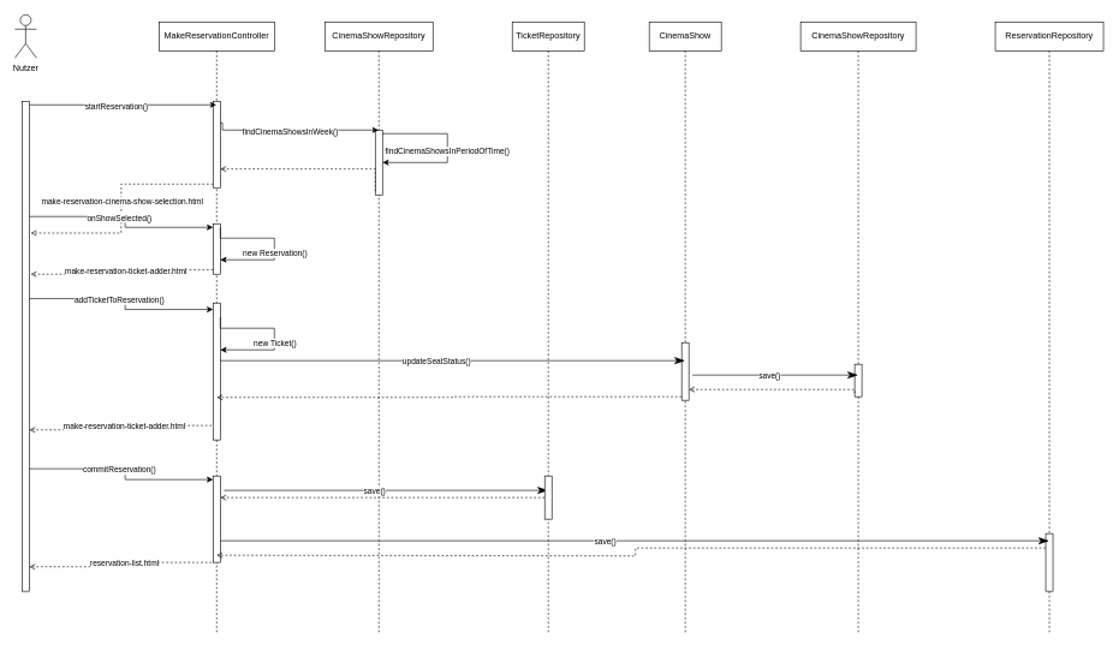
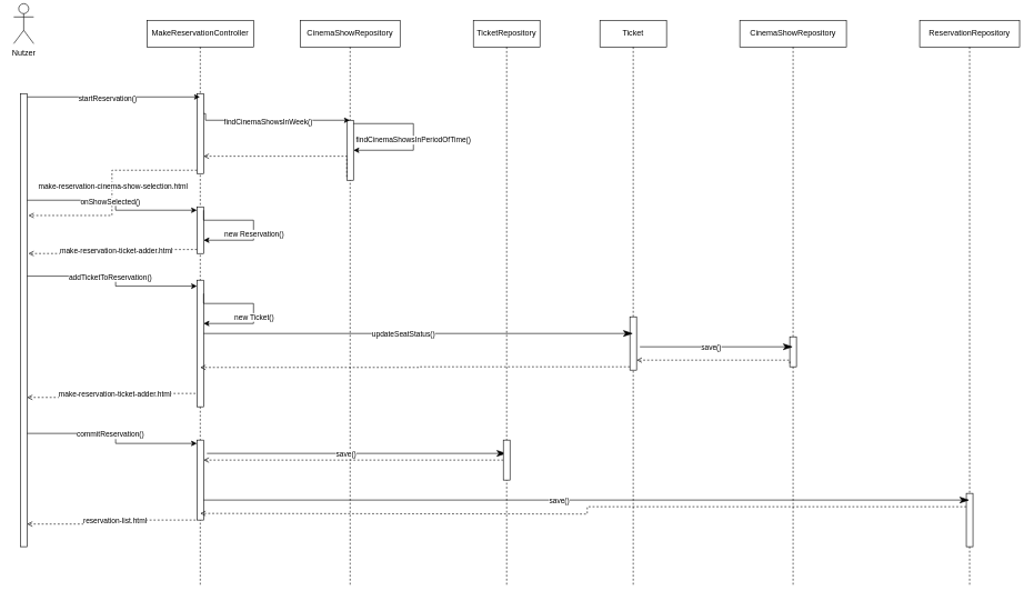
  <mxCell id="0" />
  <mxCell id="1" parent="0" />
- <mxCell id="2" value="Nutzer" style="shape=umlActor;verticalLabelPosition=bottom;verticalAlign=top;html=1;outlineConnect=0;" vertex="1" parent="1"><mxGeometry x="20" y="20" width="30" height="60" as="geometry" /></mxCell>
+ <mxCell id="2" value="Nutzer" style="shape=umlActor;verticalLabelPosition=bottom;verticalAlign=top;html=1;outlineConnect=0;" vertex="1" parent="1"><mxGeometry x="20" y="5" width="30" height="60" as="geometry" /></mxCell>
  <mxCell id="3" value="MakeReservationController" style="shape=umlLifeline;perimeter=lifelinePerimeter;whiteSpace=wrap;html=1;container=1;dropTarget=0;collapsible=0;recursiveResize=0;outlineConnect=0;portConstraint=eastwest;newEdgeStyle={&quot;curved&quot;:0,&quot;rounded&quot;:0};" vertex="1" parent="1"><mxGeometry x="220" y="30" width="160" height="850" as="geometry" /></mxCell>
  <mxCell id="4" value="" style="html=1;points=[[0,0,0,0,5],[0,1,0,0,-5],[1,0,0,0,5],[1,1,0,0,-5]];perimeter=orthogonalPerimeter;outlineConnect=0;targetShapes=umlLifeline;portConstraint=eastwest;newEdgeStyle={&quot;curved&quot;:0,&quot;rounded&quot;:0};" vertex="1" parent="3"><mxGeometry x="75" y="110" width="10" height="120" as="geometry" /></mxCell>
  <mxCell id="5" value="" style="html=1;points=[[0,0,0,0,5],[0,1,0,0,-5],[1,0,0,0,5],[1,1,0,0,-5]];perimeter=orthogonalPerimeter;outlineConnect=0;targetShapes=umlLifeline;portConstraint=eastwest;newEdgeStyle={&quot;curved&quot;:0,&quot;rounded&quot;:0};" vertex="1" parent="3"><mxGeometry x="75" y="280" width="10" height="70" as="geometry" /></mxCell>
  <mxCell id="6" style="edgeStyle=orthogonalEdgeStyle;rounded=0;orthogonalLoop=1;jettySize=auto;html=1;curved=0;exitX=1;exitY=0;exitDx=0;exitDy=5;exitPerimeter=0;" edge="1" parent="3" source="5" target="5"><mxGeometry relative="1" as="geometry"><Array as="points"><mxPoint x="85" y="300" /><mxPoint x="160" y="300" /><mxPoint x="160" y="330" /></Array></mxGeometry></mxCell>
  <mxCell id="7" value="new Reservation()" style="edgeLabel;html=1;align=center;verticalAlign=middle;resizable=0;points=[];" vertex="1" connectable="0" parent="6"><mxGeometry x="0.129" relative="1" as="geometry"><mxPoint as="offset" /></mxGeometry></mxCell>
  <mxCell id="8" value="" style="html=1;points=[[0,0,0,0,5],[0,1,0,0,-5],[1,0,0,0,5],[1,1,0,0,-5]];perimeter=orthogonalPerimeter;outlineConnect=0;targetShapes=umlLifeline;portConstraint=eastwest;newEdgeStyle={&quot;curved&quot;:0,&quot;rounded&quot;:0};" vertex="1" parent="3"><mxGeometry x="75" y="390" width="10" height="190" as="geometry" /></mxCell>
  <mxCell id="9" style="edgeStyle=orthogonalEdgeStyle;rounded=0;orthogonalLoop=1;jettySize=auto;html=1;curved=0;exitX=1;exitY=0;exitDx=0;exitDy=5;exitPerimeter=0;" edge="1" parent="3"><mxGeometry relative="1" as="geometry"><mxPoint x="85" y="410" as="sourcePoint" /><mxPoint x="85" y="455" as="targetPoint" /><Array as="points"><mxPoint x="85" y="425" /><mxPoint x="160" y="425" /><mxPoint x="160" y="455" /></Array></mxGeometry></mxCell>
  <mxCell id="10" value="new Ticket()" style="edgeLabel;html=1;align=center;verticalAlign=middle;resizable=0;points=[];" vertex="1" connectable="0" parent="9"><mxGeometry x="0.129" relative="1" as="geometry"><mxPoint as="offset" /></mxGeometry></mxCell>
  <mxCell id="11" value="" style="html=1;points=[[0,0,0,0,5],[0,1,0,0,-5],[1,0,0,0,5],[1,1,0,0,-5]];perimeter=orthogonalPerimeter;outlineConnect=0;targetShapes=umlLifeline;portConstraint=eastwest;newEdgeStyle={&quot;curved&quot;:0,&quot;rounded&quot;:0};" vertex="1" parent="3"><mxGeometry x="75" y="630" width="10" height="120" as="geometry" /></mxCell>
  <mxCell id="12" style="edgeStyle=orthogonalEdgeStyle;rounded=0;orthogonalLoop=1;jettySize=auto;html=1;curved=0;exitX=1;exitY=0;exitDx=0;exitDy=5;exitPerimeter=0;" edge="1" parent="1" source="14" target="3"><mxGeometry relative="1" as="geometry"><Array as="points"><mxPoint x="170" y="145" /><mxPoint x="170" y="145" /></Array></mxGeometry></mxCell>
  <mxCell id="13" value="startReservation()" style="edgeLabel;html=1;align=center;verticalAlign=middle;resizable=0;points=[];" vertex="1" connectable="0" parent="12"><mxGeometry x="-0.078" y="-1" relative="1" as="geometry"><mxPoint as="offset" /></mxGeometry></mxCell>
  <mxCell id="14" value="" style="html=1;points=[[0,0,0,0,5],[0,1,0,0,-5],[1,0,0,0,5],[1,1,0,0,-5]];perimeter=orthogonalPerimeter;outlineConnect=0;targetShapes=umlLifeline;portConstraint=eastwest;newEdgeStyle={&quot;curved&quot;:0,&quot;rounded&quot;:0};" vertex="1" parent="1"><mxGeometry x="30" y="140" width="10" height="680" as="geometry" /></mxCell>
  <mxCell id="15" value="CinemaShowRepository" style="shape=umlLifeline;perimeter=lifelinePerimeter;whiteSpace=wrap;html=1;container=1;dropTarget=0;collapsible=0;recursiveResize=0;outlineConnect=0;portConstraint=eastwest;newEdgeStyle={&quot;curved&quot;:0,&quot;rounded&quot;:0};" vertex="1" parent="1"><mxGeometry x="450" y="30" width="150" height="850" as="geometry" /></mxCell>
  <mxCell id="16" value="" style="html=1;points=[[0,0,0,0,5],[0,1,0,0,-5],[1,0,0,0,5],[1,1,0,0,-5]];perimeter=orthogonalPerimeter;outlineConnect=0;targetShapes=umlLifeline;portConstraint=eastwest;newEdgeStyle={&quot;curved&quot;:0,&quot;rounded&quot;:0};" vertex="1" parent="15"><mxGeometry x="70" y="150" width="10" height="90" as="geometry" /></mxCell>
  <mxCell id="17" style="edgeStyle=orthogonalEdgeStyle;rounded=0;orthogonalLoop=1;jettySize=auto;html=1;curved=0;exitX=1;exitY=0;exitDx=0;exitDy=5;exitPerimeter=0;" edge="1" parent="15" source="16" target="16"><mxGeometry relative="1" as="geometry"><Array as="points"><mxPoint x="170" y="155" /><mxPoint x="170" y="195" /></Array></mxGeometry></mxCell>
  <mxCell id="18" value="findCinemaShowsInPeriodOfTime()" style="edgeLabel;html=1;align=center;verticalAlign=middle;resizable=0;points=[];" vertex="1" connectable="0" parent="17"><mxGeometry x="0.033" y="-1" relative="1" as="geometry"><mxPoint as="offset" /></mxGeometry></mxCell>
  <mxCell id="19" style="edgeStyle=orthogonalEdgeStyle;rounded=0;orthogonalLoop=1;jettySize=auto;html=1;curved=0;" edge="1" parent="1" source="4" target="15"><mxGeometry relative="1" as="geometry"><mxPoint x="240" y="160" as="sourcePoint" /><mxPoint x="440" y="160" as="targetPoint" /><Array as="points"><mxPoint x="308" y="170" /><mxPoint x="308" y="180" /></Array></mxGeometry></mxCell>
  <mxCell id="20" value="findCinemaShowsInWeek()" style="edgeLabel;html=1;align=center;verticalAlign=middle;resizable=0;points=[];" vertex="1" connectable="0" parent="19"><mxGeometry x="-0.078" y="-1" relative="1" as="geometry"><mxPoint as="offset" /></mxGeometry></mxCell>
  <mxCell id="21" style="edgeStyle=orthogonalEdgeStyle;rounded=0;orthogonalLoop=1;jettySize=auto;html=1;curved=0;dashed=1;endArrow=open;endFill=0;exitX=0;exitY=1;exitDx=0;exitDy=-5;exitPerimeter=0;" edge="1" parent="1" source="16" target="4"><mxGeometry relative="1" as="geometry"><mxPoint x="440" y="230.24" as="sourcePoint" /><mxPoint x="310" y="250" as="targetPoint" /><Array as="points"><mxPoint x="520" y="234" /></Array></mxGeometry></mxCell>
  <mxCell id="22" style="edgeStyle=orthogonalEdgeStyle;rounded=0;orthogonalLoop=1;jettySize=auto;html=1;curved=0;entryX=1.2;entryY=0.269;entryDx=0;entryDy=0;entryPerimeter=0;dashed=1;endArrow=open;endFill=0;exitX=0;exitY=1;exitDx=0;exitDy=-5;exitPerimeter=0;" edge="1" parent="1" source="4" target="14"><mxGeometry relative="1" as="geometry"><mxPoint x="236" y="240.24" as="sourcePoint" /><mxPoint x="40" y="244" as="targetPoint" /><Array as="points" /></mxGeometry></mxCell>
  <mxCell id="23" value="make-reservation-cinema-show-selection.html" style="edgeLabel;html=1;align=center;verticalAlign=middle;resizable=0;points=[];" vertex="1" connectable="0" parent="22"><mxGeometry x="-0.056" y="1" relative="1" as="geometry"><mxPoint as="offset" /></mxGeometry></mxCell>
  <mxCell id="24" style="edgeStyle=orthogonalEdgeStyle;rounded=0;orthogonalLoop=1;jettySize=auto;html=1;curved=0;entryX=0;entryY=0;entryDx=0;entryDy=5;entryPerimeter=0;" edge="1" parent="1" source="14" target="5"><mxGeometry relative="1" as="geometry"><mxPoint x="50" y="300" as="sourcePoint" /><mxPoint x="300" y="330" as="targetPoint" /><Array as="points"><mxPoint x="173" y="300" /><mxPoint x="173" y="315" /></Array></mxGeometry></mxCell>
  <mxCell id="25" value="onShowSelected()" style="edgeLabel;html=1;align=center;verticalAlign=middle;resizable=0;points=[];" vertex="1" connectable="0" parent="24"><mxGeometry x="-0.078" y="-1" relative="1" as="geometry"><mxPoint as="offset" /></mxGeometry></mxCell>
  <mxCell id="26" style="edgeStyle=orthogonalEdgeStyle;rounded=0;orthogonalLoop=1;jettySize=auto;html=1;curved=0;entryX=1.2;entryY=0.269;entryDx=0;entryDy=0;entryPerimeter=0;dashed=1;endArrow=open;endFill=0;exitX=0;exitY=1;exitDx=0;exitDy=-5;exitPerimeter=0;" edge="1" parent="1"><mxGeometry relative="1" as="geometry"><mxPoint x="295" y="374" as="sourcePoint" /><mxPoint x="42" y="380" as="targetPoint" /><Array as="points"><mxPoint x="169" y="374" /><mxPoint x="169" y="380" /></Array></mxGeometry></mxCell>
  <mxCell id="27" value="make-reservation-ticket-adder.html" style="edgeLabel;html=1;align=center;verticalAlign=middle;resizable=0;points=[];" vertex="1" connectable="0" parent="26"><mxGeometry x="-0.056" y="1" relative="1" as="geometry"><mxPoint as="offset" /></mxGeometry></mxCell>
  <mxCell id="28" style="edgeStyle=orthogonalEdgeStyle;rounded=0;orthogonalLoop=1;jettySize=auto;html=1;curved=0;" edge="1" parent="1" target="8"><mxGeometry relative="1" as="geometry"><mxPoint x="40" y="414" as="sourcePoint" /><mxPoint x="290" y="430" as="targetPoint" /><Array as="points"><mxPoint x="173" y="414" /><mxPoint x="173" y="429" /></Array></mxGeometry></mxCell>
  <mxCell id="29" value="addTicketToReservation()" style="edgeLabel;html=1;align=center;verticalAlign=middle;resizable=0;points=[];" vertex="1" connectable="0" parent="28"><mxGeometry x="-0.078" y="-1" relative="1" as="geometry"><mxPoint as="offset" /></mxGeometry></mxCell>
  <mxCell id="30" value="TicketRepository" style="shape=umlLifeline;perimeter=lifelinePerimeter;whiteSpace=wrap;html=1;container=1;dropTarget=0;collapsible=0;recursiveResize=0;outlineConnect=0;portConstraint=eastwest;newEdgeStyle={&quot;curved&quot;:0,&quot;rounded&quot;:0};" vertex="1" parent="1"><mxGeometry x="710" y="30" width="100" height="850" as="geometry" /></mxCell>
  <mxCell id="31" value="" style="endArrow=classicThin;endFill=1;endSize=12;html=1;rounded=0;exitX=0.5;exitY=0.818;exitDx=0;exitDy=0;exitPerimeter=0;" edge="1" parent="1" target="30"><mxGeometry width="160" relative="1" as="geometry"><mxPoint x="310" y="680" as="sourcePoint" /><mxPoint x="710" y="680" as="targetPoint" /></mxGeometry></mxCell>
  <mxCell id="32" value="save()" style="edgeLabel;html=1;align=center;verticalAlign=middle;resizable=0;points=[];" vertex="1" connectable="0" parent="31"><mxGeometry x="-0.073" y="-1" relative="1" as="geometry"><mxPoint as="offset" /></mxGeometry></mxCell>
  <mxCell id="33" style="edgeStyle=orthogonalEdgeStyle;rounded=0;orthogonalLoop=1;jettySize=auto;html=1;curved=0;dashed=1;endArrow=open;endFill=0;startArrow=none;startFill=0;" edge="1" parent="1" source="50" target="11"><mxGeometry relative="1" as="geometry"><mxPoint x="765" y="690" as="sourcePoint" /><mxPoint x="320" y="690" as="targetPoint" /><Array as="points"><mxPoint x="420" y="690" /><mxPoint x="420" y="690" /></Array></mxGeometry></mxCell>
- <mxCell id="34" value="CinemaShow" style="shape=umlLifeline;perimeter=lifelinePerimeter;whiteSpace=wrap;html=1;container=1;dropTarget=0;collapsible=0;recursiveResize=0;outlineConnect=0;portConstraint=eastwest;newEdgeStyle={&quot;curved&quot;:0,&quot;rounded&quot;:0};" vertex="1" parent="1"><mxGeometry x="900" y="30" width="100" height="850" as="geometry" /></mxCell>
+ <mxCell id="34" value="Ticket" style="shape=umlLifeline;perimeter=lifelinePerimeter;whiteSpace=wrap;html=1;container=1;dropTarget=0;collapsible=0;recursiveResize=0;outlineConnect=0;portConstraint=eastwest;newEdgeStyle={&quot;curved&quot;:0,&quot;rounded&quot;:0};" vertex="1" parent="1"><mxGeometry x="900" y="30" width="100" height="850" as="geometry" /></mxCell>
  <mxCell id="35" value="" style="html=1;points=[[0,0,0,0,5],[0,1,0,0,-5],[1,0,0,0,5],[1,1,0,0,-5]];perimeter=orthogonalPerimeter;outlineConnect=0;targetShapes=umlLifeline;portConstraint=eastwest;newEdgeStyle={&quot;curved&quot;:0,&quot;rounded&quot;:0};" vertex="1" parent="34"><mxGeometry x="45" y="445" width="10" height="80" as="geometry" /></mxCell>
  <mxCell id="36" value="CinemaShowRepository" style="shape=umlLifeline;perimeter=lifelinePerimeter;whiteSpace=wrap;html=1;container=1;dropTarget=0;collapsible=0;recursiveResize=0;outlineConnect=0;portConstraint=eastwest;newEdgeStyle={&quot;curved&quot;:0,&quot;rounded&quot;:0};" vertex="1" parent="1"><mxGeometry x="1110" y="30" width="160" height="850" as="geometry" /></mxCell>
  <mxCell id="37" value="" style="html=1;points=[[0,0,0,0,5],[0,1,0,0,-5],[1,0,0,0,5],[1,1,0,0,-5]];perimeter=orthogonalPerimeter;outlineConnect=0;targetShapes=umlLifeline;portConstraint=eastwest;newEdgeStyle={&quot;curved&quot;:0,&quot;rounded&quot;:0};" vertex="1" parent="36"><mxGeometry x="75" y="475" width="10" height="45" as="geometry" /></mxCell>
  <mxCell id="38" value="" style="endArrow=classicThin;endFill=1;endSize=12;html=1;rounded=0;exitX=0.5;exitY=0.818;exitDx=0;exitDy=0;exitPerimeter=0;" edge="1" parent="1" target="34"><mxGeometry width="160" relative="1" as="geometry"><mxPoint x="305" y="500" as="sourcePoint" /><mxPoint x="764.5" y="500" as="targetPoint" /></mxGeometry></mxCell>
  <mxCell id="39" value="updateSeatStatus()" style="edgeLabel;html=1;align=center;verticalAlign=middle;resizable=0;points=[];" vertex="1" connectable="0" parent="38"><mxGeometry x="-0.073" y="-1" relative="1" as="geometry"><mxPoint as="offset" /></mxGeometry></mxCell>
  <mxCell id="40" style="edgeStyle=orthogonalEdgeStyle;rounded=0;orthogonalLoop=1;jettySize=auto;html=1;curved=0;dashed=1;endArrow=open;endFill=0;" edge="1" parent="1"><mxGeometry relative="1" as="geometry"><mxPoint x="945" y="550" as="sourcePoint" /><mxPoint x="300" y="551" as="targetPoint" /><Array as="points"><mxPoint x="628" y="550" /><mxPoint x="628" y="551" /></Array></mxGeometry></mxCell>
  <mxCell id="41" value="" style="endArrow=classicThin;endFill=1;endSize=12;html=1;rounded=0;exitX=0.5;exitY=0.818;exitDx=0;exitDy=0;exitPerimeter=0;" edge="1" parent="1" target="36"><mxGeometry width="160" relative="1" as="geometry"><mxPoint x="960" y="520" as="sourcePoint" /><mxPoint x="1140" y="520" as="targetPoint" /></mxGeometry></mxCell>
  <mxCell id="42" value="save()" style="edgeLabel;html=1;align=center;verticalAlign=middle;resizable=0;points=[];" vertex="1" connectable="0" parent="41"><mxGeometry x="-0.073" y="-1" relative="1" as="geometry"><mxPoint as="offset" /></mxGeometry></mxCell>
  <mxCell id="43" style="edgeStyle=orthogonalEdgeStyle;rounded=0;orthogonalLoop=1;jettySize=auto;html=1;curved=0;dashed=1;endArrow=open;endFill=0;exitX=0;exitY=1;exitDx=0;exitDy=-5;exitPerimeter=0;" edge="1" parent="1" source="37" target="35"><mxGeometry relative="1" as="geometry"><mxPoint x="1525" y="620" as="sourcePoint" /><mxPoint x="1040" y="680" as="targetPoint" /><Array as="points"><mxPoint x="1185" y="540" /></Array></mxGeometry></mxCell>
  <mxCell id="44" style="edgeStyle=orthogonalEdgeStyle;rounded=0;orthogonalLoop=1;jettySize=auto;html=1;curved=0;entryX=1.2;entryY=0.269;entryDx=0;entryDy=0;entryPerimeter=0;dashed=1;endArrow=open;endFill=0;exitX=0;exitY=1;exitDx=0;exitDy=-5;exitPerimeter=0;" edge="1" parent="1"><mxGeometry relative="1" as="geometry"><mxPoint x="293" y="590" as="sourcePoint" /><mxPoint x="40" y="596" as="targetPoint" /><Array as="points"><mxPoint x="167" y="590" /><mxPoint x="167" y="596" /></Array></mxGeometry></mxCell>
  <mxCell id="45" value="make-reservation-ticket-adder.html" style="edgeLabel;html=1;align=center;verticalAlign=middle;resizable=0;points=[];" vertex="1" connectable="0" parent="44"><mxGeometry x="-0.056" y="1" relative="1" as="geometry"><mxPoint as="offset" /></mxGeometry></mxCell>
  <mxCell id="46" style="edgeStyle=orthogonalEdgeStyle;rounded=0;orthogonalLoop=1;jettySize=auto;html=1;curved=0;" edge="1" parent="1"><mxGeometry relative="1" as="geometry"><mxPoint x="40" y="650" as="sourcePoint" /><mxPoint x="295" y="665" as="targetPoint" /><Array as="points"><mxPoint x="173" y="650" /><mxPoint x="173" y="665" /></Array></mxGeometry></mxCell>
  <mxCell id="47" value="commitReservation()" style="edgeLabel;html=1;align=center;verticalAlign=middle;resizable=0;points=[];" vertex="1" connectable="0" parent="46"><mxGeometry x="-0.078" y="-1" relative="1" as="geometry"><mxPoint as="offset" /></mxGeometry></mxCell>
  <mxCell id="48" value="ReservationRepository" style="shape=umlLifeline;perimeter=lifelinePerimeter;whiteSpace=wrap;html=1;container=1;dropTarget=0;collapsible=0;recursiveResize=0;outlineConnect=0;portConstraint=eastwest;newEdgeStyle={&quot;curved&quot;:0,&quot;rounded&quot;:0};" vertex="1" parent="1"><mxGeometry x="1380" y="30" width="150" height="850" as="geometry" /></mxCell>
  <mxCell id="49" value="" style="html=1;points=[[0,0,0,0,5],[0,1,0,0,-5],[1,0,0,0,5],[1,1,0,0,-5]];perimeter=orthogonalPerimeter;outlineConnect=0;targetShapes=umlLifeline;portConstraint=eastwest;newEdgeStyle={&quot;curved&quot;:0,&quot;rounded&quot;:0};" vertex="1" parent="48"><mxGeometry x="70" y="710" width="10" height="80" as="geometry" /></mxCell>
  <mxCell id="50" value="" style="html=1;points=[[0,0,0,0,5],[0,1,0,0,-5],[1,0,0,0,5],[1,1,0,0,-5]];perimeter=orthogonalPerimeter;outlineConnect=0;targetShapes=umlLifeline;portConstraint=eastwest;newEdgeStyle={&quot;curved&quot;:0,&quot;rounded&quot;:0};" vertex="1" parent="1"><mxGeometry x="755" y="660" width="10" height="60" as="geometry" /></mxCell>
  <mxCell id="51" style="edgeStyle=orthogonalEdgeStyle;rounded=0;orthogonalLoop=1;jettySize=auto;html=1;curved=0;dashed=1;endArrow=open;endFill=0;startArrow=none;startFill=0;entryX=0.5;entryY=0.917;entryDx=0;entryDy=0;entryPerimeter=0;" edge="1" parent="1" source="49" target="11"><mxGeometry relative="1" as="geometry"><mxPoint x="760" y="770" as="sourcePoint" /><mxPoint x="310" y="770" as="targetPoint" /><Array as="points"><mxPoint x="881" y="760" /><mxPoint x="881" y="771" /></Array></mxGeometry></mxCell>
  <mxCell id="52" value="" style="endArrow=classicThin;endFill=1;endSize=12;html=1;rounded=0;" edge="1" parent="1"><mxGeometry width="160" relative="1" as="geometry"><mxPoint x="305" y="750" as="sourcePoint" /><mxPoint x="1454.5" y="750" as="targetPoint" /></mxGeometry></mxCell>
  <mxCell id="53" value="save()" style="edgeLabel;html=1;align=center;verticalAlign=middle;resizable=0;points=[];" vertex="1" connectable="0" parent="52"><mxGeometry x="-0.073" y="-1" relative="1" as="geometry"><mxPoint as="offset" /></mxGeometry></mxCell>
  <mxCell id="54" style="edgeStyle=orthogonalEdgeStyle;rounded=0;orthogonalLoop=1;jettySize=auto;html=1;curved=0;entryX=1.2;entryY=0.269;entryDx=0;entryDy=0;entryPerimeter=0;dashed=1;endArrow=open;endFill=0;exitX=0;exitY=1;exitDx=0;exitDy=-5;exitPerimeter=0;" edge="1" parent="1"><mxGeometry relative="1" as="geometry"><mxPoint x="293" y="780" as="sourcePoint" /><mxPoint x="40" y="786" as="targetPoint" /><Array as="points"><mxPoint x="167" y="780" /><mxPoint x="167" y="786" /></Array></mxGeometry></mxCell>
  <mxCell id="55" value="reservation-list.html" style="edgeLabel;html=1;align=center;verticalAlign=middle;resizable=0;points=[];" vertex="1" connectable="0" parent="54"><mxGeometry x="-0.056" y="1" relative="1" as="geometry"><mxPoint as="offset" /></mxGeometry></mxCell>
